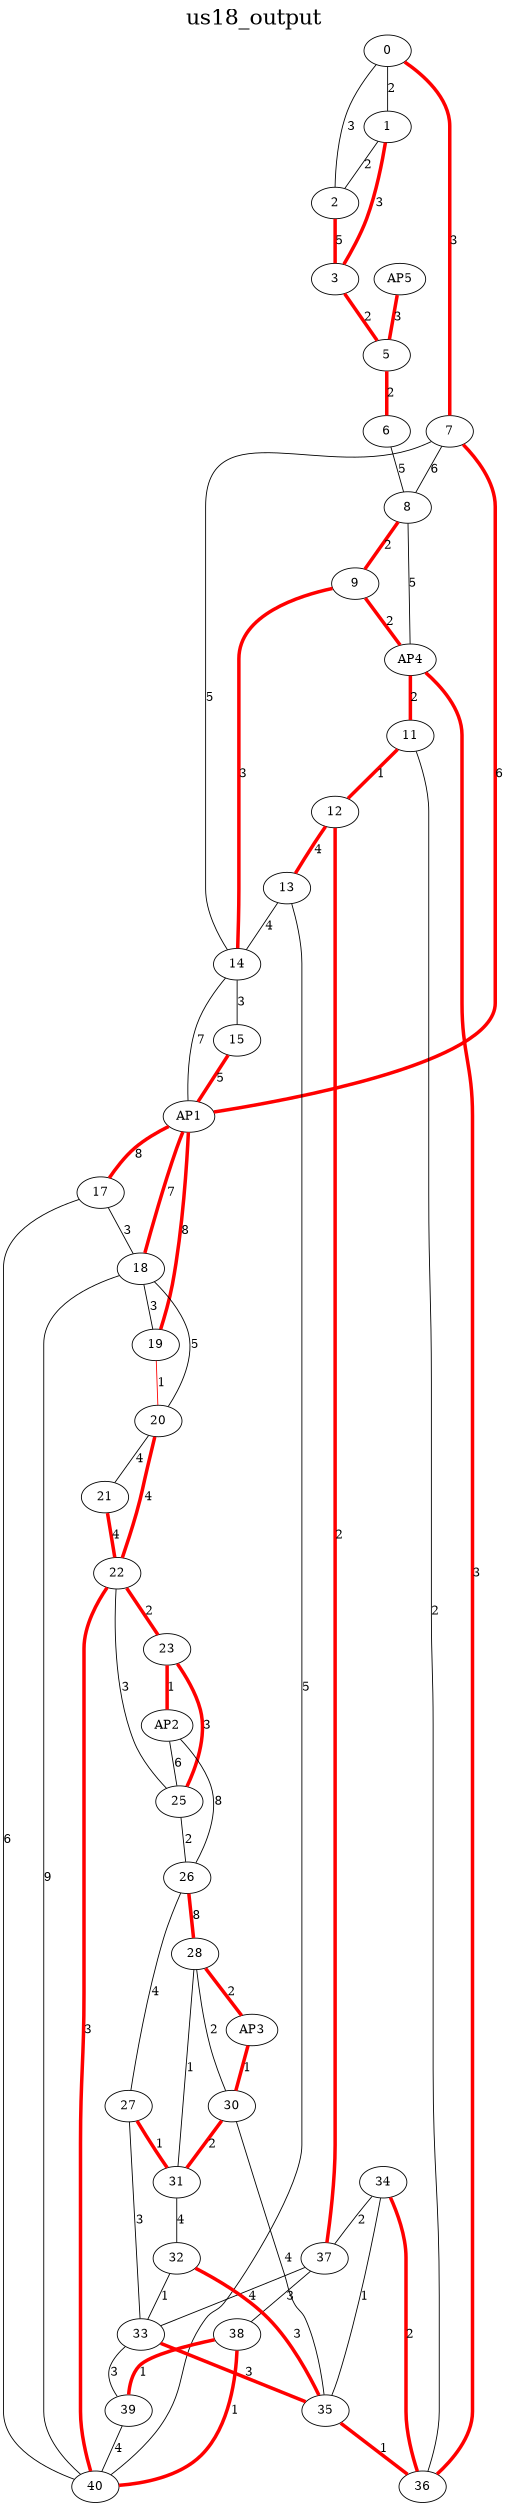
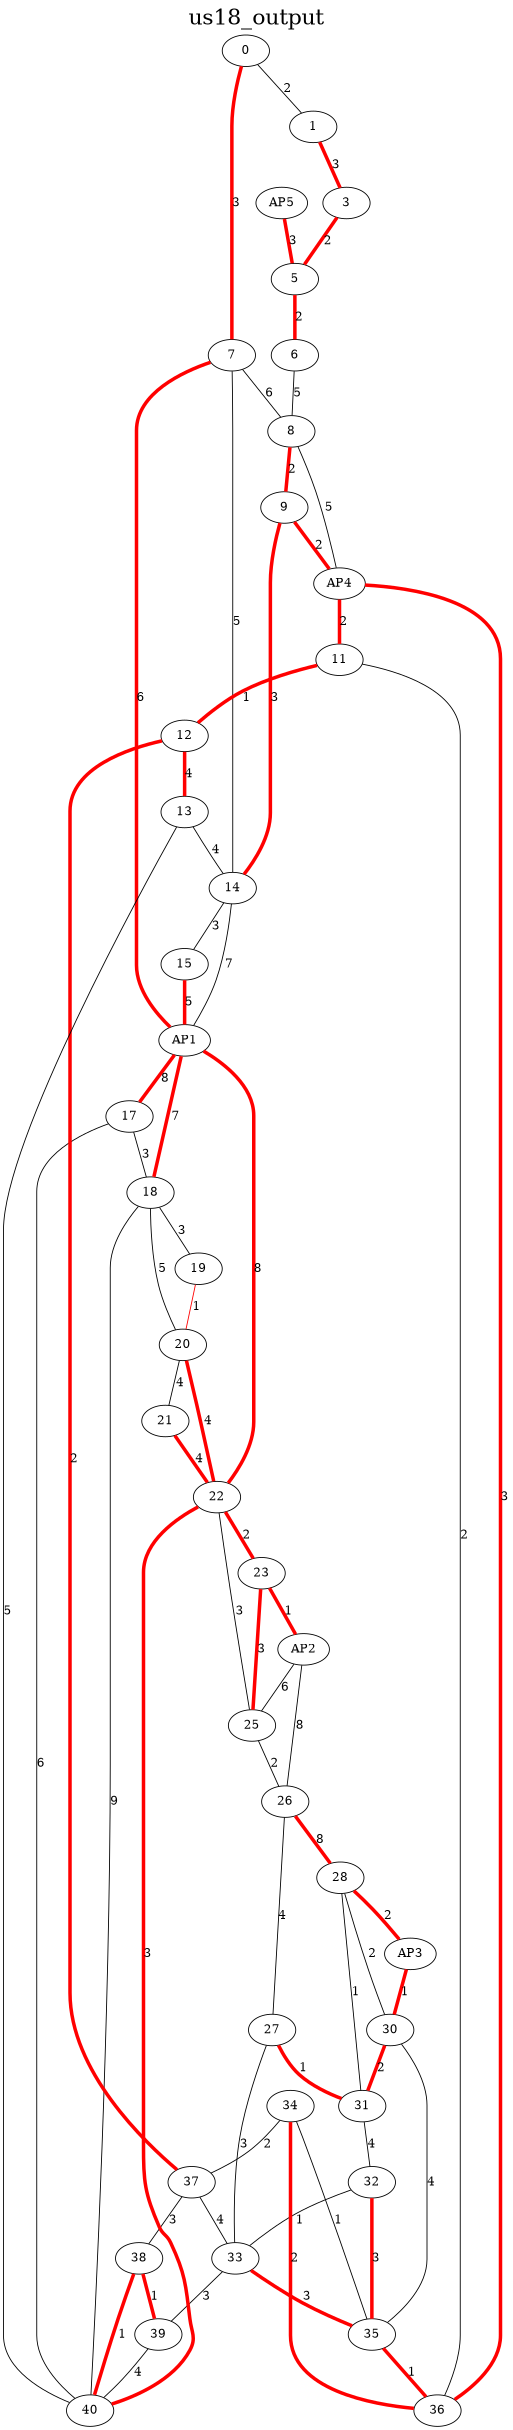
  graph {
    fontsize=25
    fontweight=bold
    label=us18_output
    labelloc=t
    edge [color=red penwidth=1.0]
    0
    1
-   2
    7
    3
    8
    14
    AP1
    5
    9
    AP4
    15
    17
    18
    19
    6
    AP5
    11
    36
    40
    20
    12
    13
    37
    38
    33
    39
    21
    22
    23
    25
    AP2
    26
    27
    28
    31
    AP3
    30
    32
    35
    34
    0 -- 1 [color=black label=2]
-   0 -- 2 [color=black label=3]
    0 -- 7 [label=3 penwidth=4.0]
-   1 -- 2 [color=black label=2]
    1 -- 3 [label=3 penwidth=4.0]
-   2 -- 3 [label=5 penwidth=4.0]
    7 -- 8 [color=black label=6]
    7 -- 14 [color=black label=5]
    7 -- AP1 [label=6 penwidth=4.0]
    3 -- 5 [label=2 penwidth=4.0]
    8 -- 9 [label=2 penwidth=4.0]
    8 -- AP4 [color=black label=5]
    14 -- AP1 [color=black label=7]
    14 -- 15 [color=black label=3]
    AP1 -- 17 [label=8 penwidth=4.0]
    AP1 -- 18 [label=7 penwidth=4.0]
-   AP1 -- 19 [label=8 penwidth=4.0]
+   AP1 -- 22 [label=8 penwidth=4.0]
    5 -- 6 [label=2 penwidth=4.0]
    9 -- 14 [label=3 penwidth=4.0]
    9 -- AP4 [label=2 penwidth=4.0]
    AP4 -- 11 [label=2 penwidth=4.0]
    AP4 -- 36 [label=3 penwidth=4.0]
    15 -- AP1 [label=5 penwidth=4.0]
    17 -- 18 [color=black label=3]
    17 -- 40 [color=black label=6]
    18 -- 19 [color=black label=3]
    18 -- 40 [color=black label=9]
    18 -- 20 [color=black label=5]
    19 -- 20 [label=1]
    6 -- 8 [color=black label=5]
    AP5 -- 5 [label=3 penwidth=4.0]
    11 -- 36 [color=black label=2]
    11 -- 12 [label=1 penwidth=4.0]
    20 -- 21 [color=black label=4]
    20 -- 22 [label=4 penwidth=4.0]
    12 -- 13 [label=4 penwidth=4.0]
    12 -- 37 [label=2 penwidth=4.0]
    13 -- 14 [color=black label=4]
    13 -- 40 [color=black label=5]
    37 -- 38 [color=black label=3]
    37 -- 33 [color=black label=4]
    38 -- 40 [label=1 penwidth=4.0]
    38 -- 39 [label=1 penwidth=4.0]
    33 -- 39 [color=black label=3]
    33 -- 35 [label=3 penwidth=4.0]
    39 -- 40 [color=black label=4]
    21 -- 22 [label=4 penwidth=4.0]
    22 -- 40 [label=3 penwidth=4.0]
    22 -- 23 [label=2 penwidth=4.0]
    22 -- 25 [color=black label=3]
    23 -- 25 [label=3 penwidth=4.0]
    23 -- AP2 [label=1 penwidth=4.0]
    25 -- 26 [color=black label=2]
    AP2 -- 25 [color=black label=6]
    AP2 -- 26 [color=black label=8]
    26 -- 27 [color=black label=4]
    26 -- 28 [label=8 penwidth=4.0]
    27 -- 33 [color=black label=3]
    27 -- 31 [label=1 penwidth=4.0]
    28 -- 31 [color=black label=1]
    28 -- AP3 [label=2 penwidth=4.0]
    28 -- 30 [color=black label=2]
    31 -- 32 [color=black label=4]
    AP3 -- 30 [label=1 penwidth=4.0]
    30 -- 31 [label=2 penwidth=4.0]
    30 -- 35 [color=black label=4]
    32 -- 33 [color=black label=1]
    32 -- 35 [label=3 penwidth=4.0]
    35 -- 36 [label=1 penwidth=4.0]
    34 -- 36 [label=2 penwidth=4.0]
    34 -- 37 [color=black label=2]
    34 -- 35 [color=black label=1]
  }
